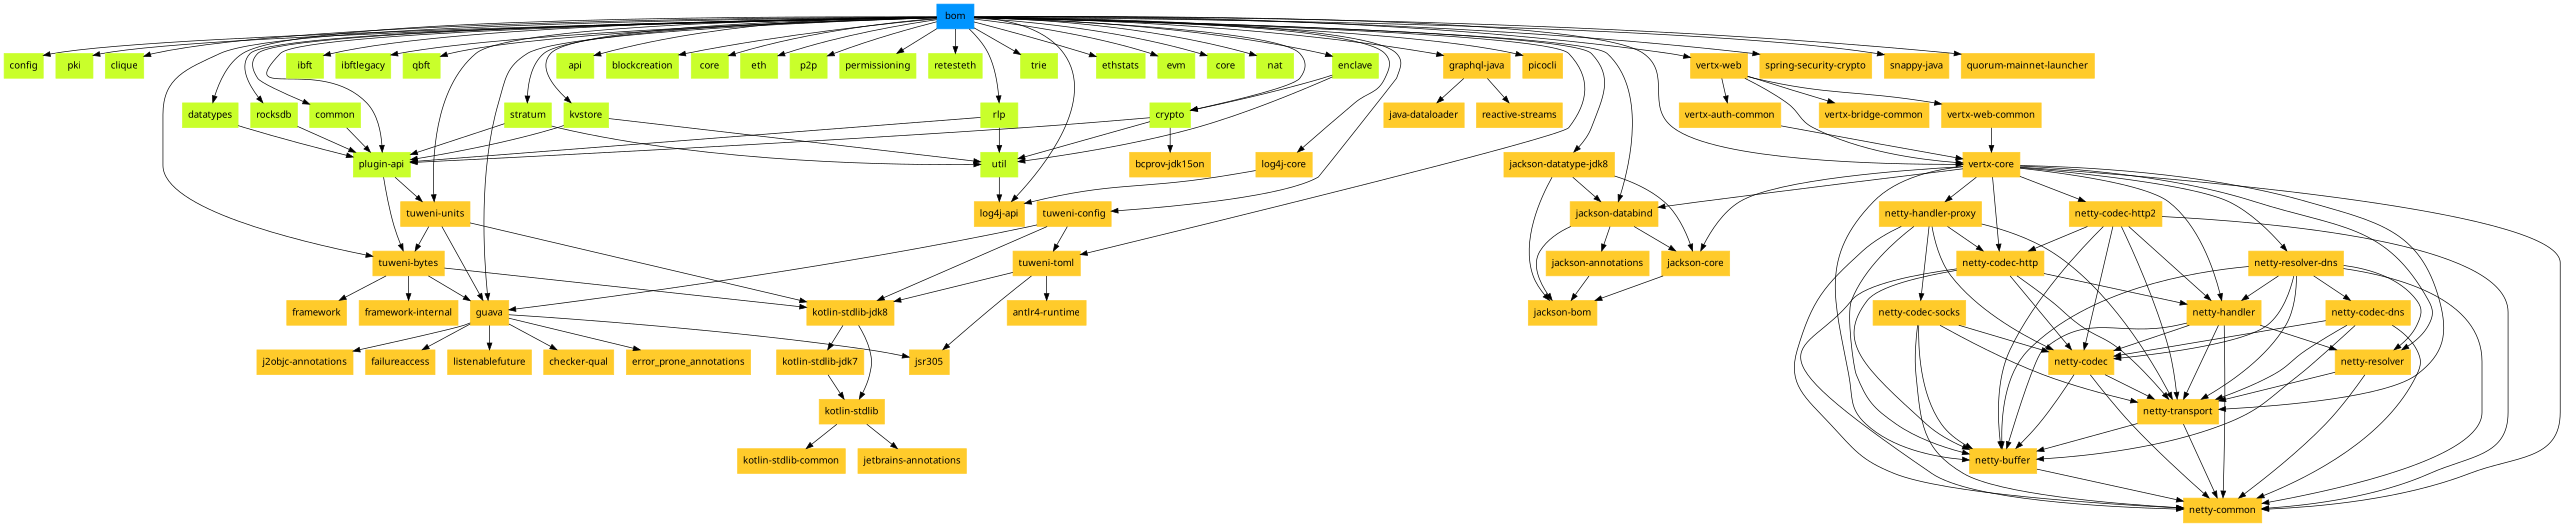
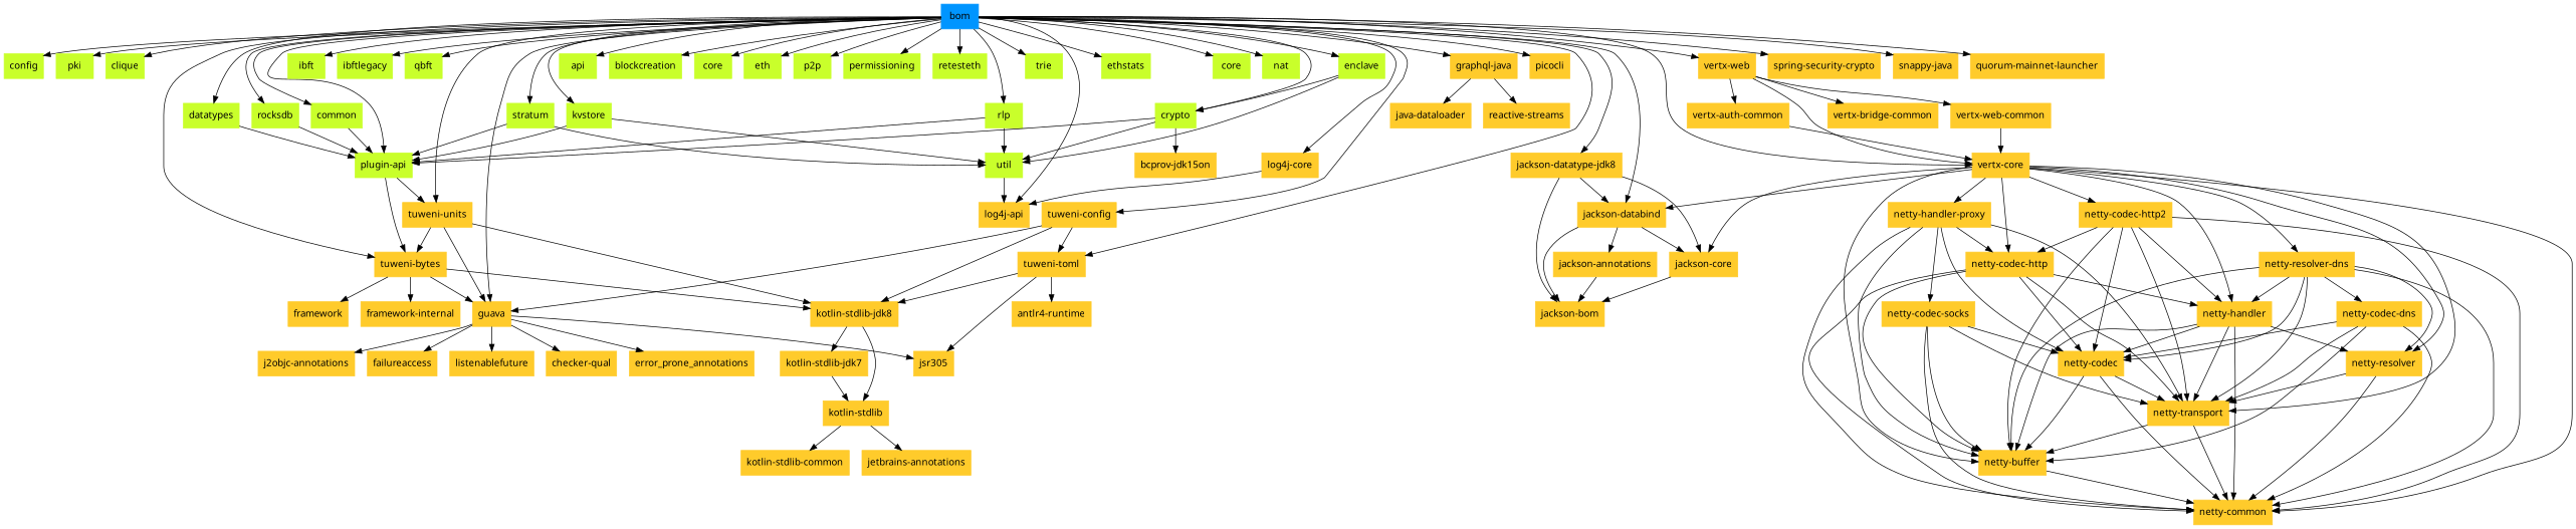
  digraph {
    node [color="#ffcb2b" fontname="Linux Biolinum" shape=rectangle style=filled]
    n1 [color="#0095FF" label=bom]
    n2 [color="#C9FF2B" label=config]
    n3 [color="#C9FF2B" label=pki]
    n4 [color="#C9FF2B" label=clique]
    n5 [color="#C9FF2B" label=common]
    n6 [color="#C9FF2B" label="plugin-api"]
    n7 [label="tuweni-units"]
    n8 [label="tuweni-bytes"]
    n9 [label=guava]
    n10 [color="#C9FF2B" label=ibft]
    n11 [color="#C9FF2B" label=ibftlegacy]
    n12 [color="#C9FF2B" label=qbft]
    n13 [color="#C9FF2B" label=crypto]
    n14 [label="log4j-api"]
    n15 [color="#C9FF2B" label=datatypes]
    n16 [color="#C9FF2B" label=enclave]
    n17 [color="#C9FF2B" label=api]
    n18 [color="#C9FF2B" label=blockcreation]
    n19 [color="#C9FF2B" label=core]
    n20 [color="#C9FF2B" label=eth]
    n21 [color="#C9FF2B" label=p2p]
    n22 [color="#C9FF2B" label=permissioning]
    n23 [color="#C9FF2B" label=retesteth]
    n24 [color="#C9FF2B" label=rlp]
    n25 [color="#C9FF2B" label=trie]
    n26 [color="#C9FF2B" label=stratum]
    n27 [color="#C9FF2B" label=ethstats]
-   n28 [color="#C9FF2B" label=evm]
    n29 [color="#C9FF2B" label=core]
    n30 [color="#C9FF2B" label=nat]
    n31 [color="#C9FF2B" label=rocksdb]
    n32 [color="#C9FF2B" label=kvstore]
    n33 [label="jackson-databind"]
    n34 [label="jackson-datatype-jdk8"]
    n35 [label="graphql-java"]
    n36 [label=picocli]
    n37 [label="vertx-core"]
    n38 [label="vertx-web"]
    n39 [label="log4j-core"]
    n40 [label="tuweni-config"]
    n41 [label="tuweni-toml"]
    n42 [label="spring-security-crypto"]
    n43 [label="snappy-java"]
    n44 [label="quorum-mainnet-launcher"]
    n45 [label="kotlin-stdlib-jdk8"]
    n46 [label=framework]
    n47 [label="framework-internal"]
    n48 [label=failureaccess]
    n49 [label=listenablefuture]
    n50 [label=jsr305]
    n51 [label="checker-qual"]
    n52 [label=error_prone_annotations]
    n53 [label="j2objc-annotations"]
    n54 [color="#C9FF2B" label=util]
    n55 [label="bcprov-jdk15on"]
    n56 [label="jackson-annotations"]
    n57 [label="jackson-bom"]
    n58 [label="jackson-core"]
    n59 [label="java-dataloader"]
    n60 [label="reactive-streams"]
    n61 [label="netty-handler-proxy"]
    n62 [label="netty-codec-http"]
    n63 [label="netty-handler"]
    n64 [label="netty-transport"]
    n65 [label="netty-buffer"]
    n66 [label="netty-common"]
    n67 [label="netty-resolver"]
    n68 [label="netty-codec-http2"]
    n69 [label="netty-resolver-dns"]
    n70 [label="vertx-web-common"]
    n71 [label="vertx-auth-common"]
    n72 [label="vertx-bridge-common"]
    n73 [label="antlr4-runtime"]
    n74 [label="kotlin-stdlib-jdk7"]
    n75 [label="kotlin-stdlib"]
    n76 [label="kotlin-stdlib-common"]
    n77 [label="jetbrains-annotations"]
    n78 [label="netty-codec"]
    n79 [label="netty-codec-socks"]
    n80 [label="netty-codec-dns"]
    subgraph sub_1 {
      rank=same
      n1
    }
    n1 -> n2
    n1 -> n3
    n1 -> n4
    n1 -> n5
    n1 -> n6
    n1 -> n7
    n1 -> n8
    n1 -> n9
    n1 -> n10
    n1 -> n11
    n1 -> n12
    n1 -> n13
    n1 -> n14
    n1 -> n15
    n1 -> n16
    n1 -> n17
    n1 -> n18
    n1 -> n19
    n1 -> n20
    n1 -> n21
    n1 -> n22
    n1 -> n23
    n1 -> n24
    n1 -> n25
    n1 -> n26
    n1 -> n27
-   n1 -> n28
    n1 -> n29
    n1 -> n30
    n1 -> n31
    n1 -> n32
    n1 -> n33
    n1 -> n34
    n1 -> n35
    n1 -> n36
    n1 -> n37
    n1 -> n38
    n1 -> n39
    n1 -> n40
    n1 -> n41
    n1 -> n42
    n1 -> n43
    n1 -> n44
    n5 -> n6
    n6 -> n7
    n6 -> n8
    n7 -> n8
    n7 -> n9
    n7 -> n45
    n8 -> n9
    n8 -> n45
    n8 -> n46
    n8 -> n47
    n9 -> n48
    n9 -> n49
    n9 -> n50
    n9 -> n51
    n9 -> n52
    n9 -> n53
    n13 -> n6
    n13 -> n54
    n13 -> n55
    n15 -> n6
    n16 -> n13
    n16 -> n54
    n24 -> n6
    n24 -> n54
    n26 -> n6
    n26 -> n54
    n31 -> n6
    n32 -> n6
    n32 -> n54
    n33 -> n56
    n33 -> n57
    n33 -> n58
    n34 -> n33
    n34 -> n57
    n34 -> n58
    n35 -> n59
    n35 -> n60
    n37 -> n33
    n37 -> n58
    n37 -> n61
    n37 -> n62
    n37 -> n63
    n37 -> n64
    n37 -> n65
    n37 -> n66
    n37 -> n67
    n37 -> n68
    n37 -> n69
    n38 -> n37
    n38 -> n70
    n38 -> n71
    n38 -> n72
    n39 -> n14
    n40 -> n9
    n40 -> n41
    n40 -> n45
    n41 -> n45
    n41 -> n50
    n41 -> n73
    n45 -> n74
    n45 -> n75
    n54 -> n14
    n56 -> n57
    n58 -> n57
    n61 -> n62
    n61 -> n64
    n61 -> n65
    n61 -> n66
    n61 -> n78
    n61 -> n79
    n62 -> n63
    n62 -> n64
    n62 -> n65
    n62 -> n66
    n62 -> n78
    n63 -> n64
    n63 -> n65
    n63 -> n66
    n63 -> n67
    n63 -> n78
    n64 -> n65
    n64 -> n66
    n65 -> n66
    n67 -> n64
    n67 -> n66
    n68 -> n62
    n68 -> n63
    n68 -> n64
    n68 -> n65
    n68 -> n66
    n68 -> n78
    n69 -> n63
    n69 -> n64
    n69 -> n65
    n69 -> n66
    n69 -> n67
    n69 -> n78
    n69 -> n80
    n70 -> n37
    n71 -> n37
    n74 -> n75
    n75 -> n76
    n75 -> n77
    n78 -> n64
    n78 -> n65
    n78 -> n66
    n79 -> n64
    n79 -> n65
    n79 -> n66
    n79 -> n78
    n80 -> n64
    n80 -> n65
    n80 -> n66
    n80 -> n78
  }
